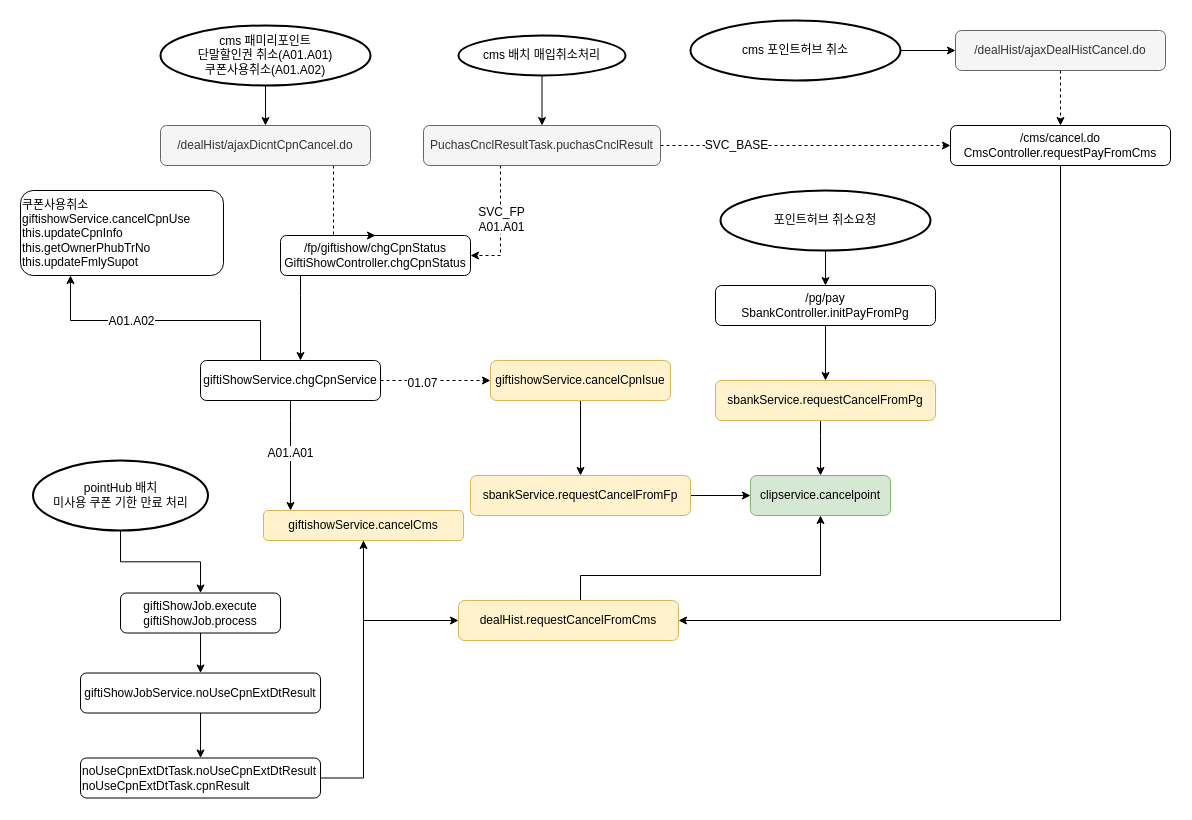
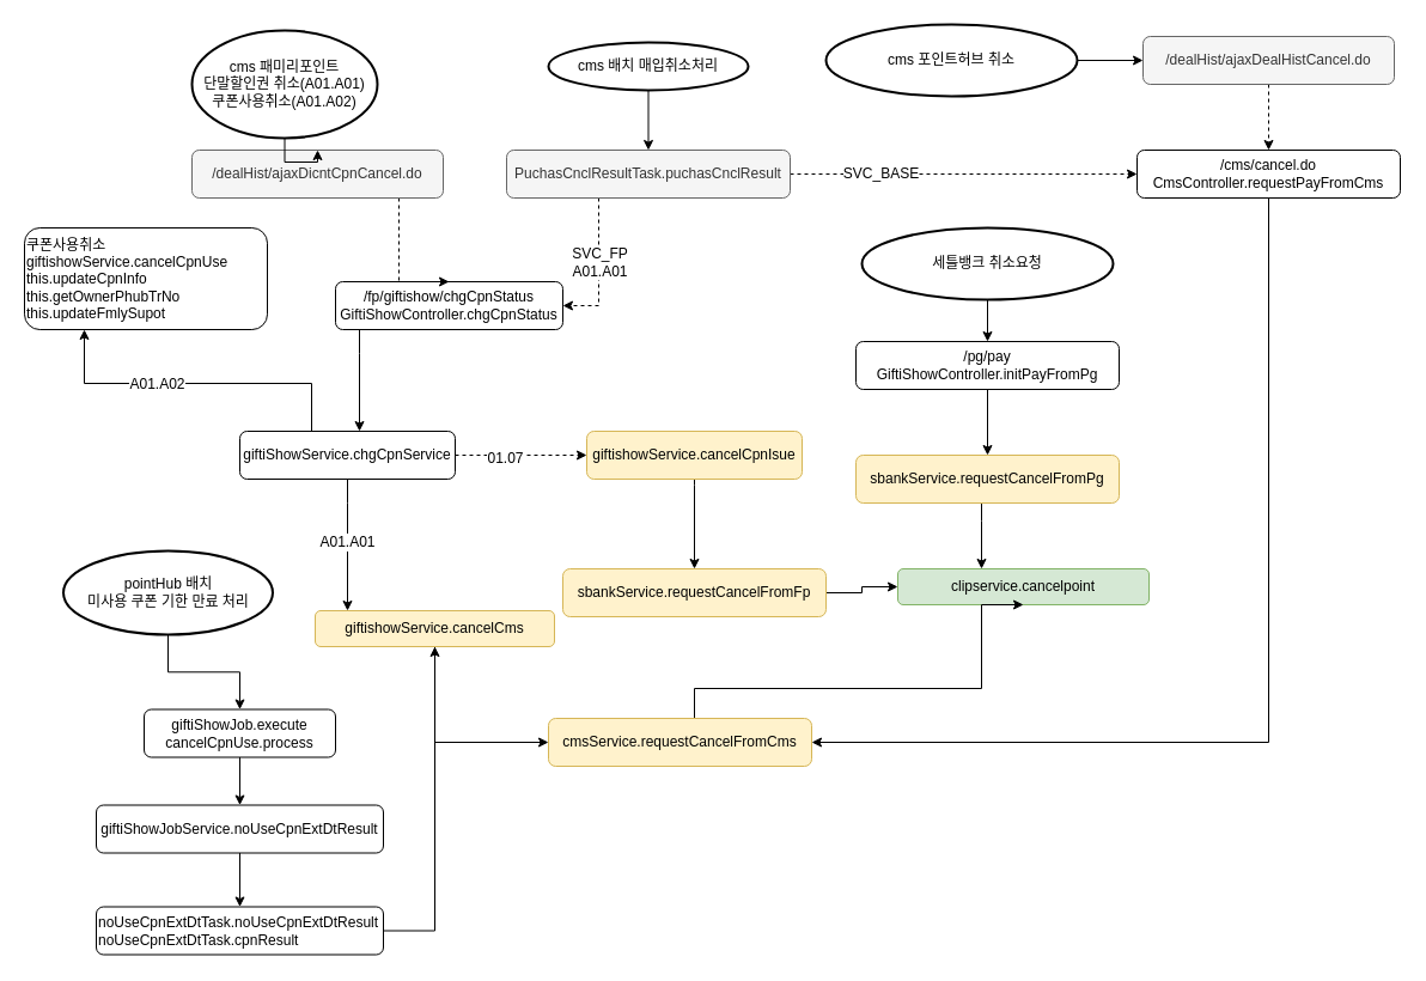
  <mxCell id="0" />
  <mxCell id="1" parent="0" />
- <mxCell id="2" value="clipservice.cancelpoint" style="rounded=1;whiteSpace=wrap;html=1;fontSize=12;fillColor=#d5e8d4;strokeColor=#82b366;" parent="1" vertex="1"><mxGeometry x="750" y="475" width="140" height="40" as="geometry" /></mxCell>
+ <mxCell id="2" value="clipservice.cancelpoint" style="rounded=1;whiteSpace=wrap;html=1;fontSize=12;fillColor=#d5e8d4;strokeColor=#82b366;" parent="1" vertex="1"><mxGeometry x="750" y="475" width="210" height="30" as="geometry" /></mxCell>
  <mxCell id="3" style="edgeStyle=orthogonalEdgeStyle;rounded=0;orthogonalLoop=1;jettySize=auto;html=1;entryX=0.5;entryY=1;entryDx=0;entryDy=0;strokeColor=#000000;fontSize=12;" parent="1" source="4" target="2" edge="1"><mxGeometry relative="1" as="geometry"><Array as="points"><mxPoint x="580" y="575" /><mxPoint x="820" y="575" /></Array></mxGeometry></mxCell>
- <mxCell id="4" value="dealHist.requestCancelFromCms" style="rounded=1;whiteSpace=wrap;html=1;fontSize=12;fillColor=#fff2cc;strokeColor=#d6b656;" parent="1" vertex="1"><mxGeometry x="458" y="600" width="220" height="40" as="geometry" /></mxCell>
+ <mxCell id="4" value="cmsService.requestCancelFromCms" style="rounded=1;whiteSpace=wrap;html=1;fontSize=12;fillColor=#fff2cc;strokeColor=#d6b656;" parent="1" vertex="1"><mxGeometry x="458" y="600" width="220" height="40" as="geometry" /></mxCell>
  <mxCell id="5" style="edgeStyle=orthogonalEdgeStyle;rounded=0;orthogonalLoop=1;jettySize=auto;html=1;entryX=0;entryY=0.5;entryDx=0;entryDy=0;strokeColor=#000000;fontSize=12;" parent="1" source="6" target="4" edge="1"><mxGeometry relative="1" as="geometry" /></mxCell>
  <mxCell id="6" value="giftishowService.cancelCms" style="rounded=1;whiteSpace=wrap;html=1;fontSize=12;fillColor=#fff2cc;strokeColor=#d6b656;" parent="1" vertex="1"><mxGeometry x="263" y="510" width="200" height="30" as="geometry" /></mxCell>
  <mxCell id="7" style="edgeStyle=orthogonalEdgeStyle;rounded=0;orthogonalLoop=1;jettySize=auto;html=1;fontSize=12;exitX=0.5;exitY=1;exitDx=0;exitDy=0;" parent="1" source="13" target="6" edge="1"><mxGeometry relative="1" as="geometry"><mxPoint x="290" y="435" as="sourcePoint" /><Array as="points"><mxPoint x="290" y="420" /><mxPoint x="290" y="420" /></Array></mxGeometry></mxCell>
  <mxCell id="8" value="A01.A01" style="text;html=1;resizable=0;points=[];align=center;verticalAlign=middle;labelBackgroundColor=#ffffff;fontSize=12;" parent="7" vertex="1" connectable="0"><mxGeometry x="-0.058" y="-1" relative="1" as="geometry"><mxPoint as="offset" /></mxGeometry></mxCell>
  <mxCell id="9" style="edgeStyle=orthogonalEdgeStyle;rounded=0;orthogonalLoop=1;jettySize=auto;html=1;strokeColor=#000000;fontSize=12;" parent="1" source="13" target="40" edge="1"><mxGeometry relative="1" as="geometry"><Array as="points"><mxPoint x="260" y="320" /><mxPoint x="70" y="320" /></Array></mxGeometry></mxCell>
  <mxCell id="10" value="A01.A02" style="text;html=1;resizable=0;points=[];align=center;verticalAlign=middle;labelBackgroundColor=#ffffff;fontSize=12;" parent="9" vertex="1" connectable="0"><mxGeometry x="0.03" y="2" relative="1" as="geometry"><mxPoint x="-28" y="-2" as="offset" /></mxGeometry></mxCell>
  <mxCell id="11" style="edgeStyle=orthogonalEdgeStyle;rounded=0;orthogonalLoop=1;jettySize=auto;html=1;entryX=0;entryY=0.5;entryDx=0;entryDy=0;dashed=1;strokeColor=#000000;fontSize=12;" parent="1" source="13" target="51" edge="1"><mxGeometry relative="1" as="geometry" /></mxCell>
  <mxCell id="12" value="01.07" style="text;html=1;resizable=0;points=[];align=center;verticalAlign=middle;labelBackgroundColor=#ffffff;fontSize=12;" parent="11" vertex="1" connectable="0"><mxGeometry x="-0.26" y="-2" relative="1" as="geometry"><mxPoint as="offset" /></mxGeometry></mxCell>
  <mxCell id="13" value="giftiShowService.chgCpnService" style="rounded=1;whiteSpace=wrap;html=1;fontSize=12;" parent="1" vertex="1"><mxGeometry x="200" y="360" width="180" height="40" as="geometry" /></mxCell>
  <mxCell id="14" style="edgeStyle=orthogonalEdgeStyle;rounded=0;orthogonalLoop=1;jettySize=auto;html=1;fontSize=12;" parent="1" source="15" target="13" edge="1"><mxGeometry relative="1" as="geometry"><Array as="points"><mxPoint x="300" y="295" /><mxPoint x="300" y="295" /></Array></mxGeometry></mxCell>
  <mxCell id="15" value="/fp/giftishow/chgCpnStatus&lt;br&gt;GiftiShowController.chgCpnStatus" style="rounded=1;whiteSpace=wrap;html=1;fontSize=12;" parent="1" vertex="1"><mxGeometry x="280" y="235" width="190" height="40" as="geometry" /></mxCell>
  <mxCell id="16" style="edgeStyle=orthogonalEdgeStyle;rounded=0;orthogonalLoop=1;jettySize=auto;html=1;entryX=0.5;entryY=0;entryDx=0;entryDy=0;fontSize=12;dashed=1;" parent="1" source="17" target="15" edge="1"><mxGeometry relative="1" as="geometry"><Array as="points"><mxPoint x="333" y="195" /><mxPoint x="333" y="195" /></Array></mxGeometry></mxCell>
  <mxCell id="17" value="/dealHist/ajaxDicntCpnCancel.do" style="rounded=1;whiteSpace=wrap;html=1;fontSize=12;fillColor=#f5f5f5;strokeColor=#666666;fontColor=#333333;" parent="1" vertex="1"><mxGeometry x="160" y="125" width="210" height="40" as="geometry" /></mxCell>
  <mxCell id="18" style="edgeStyle=orthogonalEdgeStyle;rounded=0;orthogonalLoop=1;jettySize=auto;html=1;entryX=0.5;entryY=0;entryDx=0;entryDy=0;strokeColor=#000000;fontSize=12;" parent="1" source="19" target="21" edge="1"><mxGeometry relative="1" as="geometry" /></mxCell>
- <mxCell id="19" value="giftiShowJob.execute&lt;br&gt;giftiShowJob.process" style="rounded=1;whiteSpace=wrap;html=1;fontSize=12;" parent="1" vertex="1"><mxGeometry x="120" y="592.5" width="160" height="40" as="geometry" /></mxCell>
+ <mxCell id="19" value="giftiShowJob.execute&lt;br&gt;cancelCpnUse.process" style="rounded=1;whiteSpace=wrap;html=1;fontSize=12;" parent="1" vertex="1"><mxGeometry x="120" y="592.5" width="160" height="40" as="geometry" /></mxCell>
  <mxCell id="20" style="edgeStyle=orthogonalEdgeStyle;rounded=0;orthogonalLoop=1;jettySize=auto;html=1;entryX=0.5;entryY=0;entryDx=0;entryDy=0;strokeColor=#000000;fontSize=12;" parent="1" source="21" target="23" edge="1"><mxGeometry relative="1" as="geometry" /></mxCell>
  <mxCell id="21" value="giftiShowJobService.noUseCpnExtDtResult" style="rounded=1;whiteSpace=wrap;html=1;fontSize=12;" parent="1" vertex="1"><mxGeometry x="80" y="672.5" width="240" height="40" as="geometry" /></mxCell>
  <mxCell id="22" style="edgeStyle=orthogonalEdgeStyle;rounded=0;orthogonalLoop=1;jettySize=auto;html=1;entryX=0.5;entryY=1;entryDx=0;entryDy=0;fontSize=12;exitX=1;exitY=0.5;exitDx=0;exitDy=0;" parent="1" source="23" target="6" edge="1"><mxGeometry relative="1" as="geometry" /></mxCell>
  <mxCell id="23" value="noUseCpnExtDtTask.noUseCpnExtDtResult&lt;br&gt;noUseCpnExtDtTask.cpnResult" style="rounded=1;whiteSpace=wrap;html=1;fontSize=12;align=left;" parent="1" vertex="1"><mxGeometry x="80" y="757.5" width="240" height="40" as="geometry" /></mxCell>
  <mxCell id="24" style="edgeStyle=orthogonalEdgeStyle;rounded=0;orthogonalLoop=1;jettySize=auto;html=1;entryX=0.5;entryY=0;entryDx=0;entryDy=0;fontSize=12;" parent="1" source="25" target="17" edge="1"><mxGeometry relative="1" as="geometry" /></mxCell>
- <mxCell id="25" value="&lt;span style=&quot;white-space: normal&quot;&gt;cms 패미리포인트 &lt;br&gt;단말할인권 취소(A01.A01)&lt;br&gt;쿠폰사용취소(A01.A02)&lt;br&gt;&lt;/span&gt;" style="strokeWidth=2;html=1;shape=mxgraph.flowchart.start_1;whiteSpace=wrap;fontSize=12;align=center;" parent="1" vertex="1"><mxGeometry x="160" y="25" width="210" height="60" as="geometry" /></mxCell>
+ <mxCell id="25" value="&lt;span style=&quot;white-space: normal&quot;&gt;cms 패미리포인트 &lt;br&gt;단말할인권 취소(A01.A01)&lt;br&gt;쿠폰사용취소(A01.A02)&lt;br&gt;&lt;/span&gt;" style="strokeWidth=2;html=1;shape=mxgraph.flowchart.start_1;whiteSpace=wrap;fontSize=12;align=center;" parent="1" vertex="1"><mxGeometry x="160" y="25" width="155" height="90" as="geometry" /></mxCell>
  <mxCell id="26" style="edgeStyle=orthogonalEdgeStyle;rounded=0;orthogonalLoop=1;jettySize=auto;html=1;entryX=0.5;entryY=0;entryDx=0;entryDy=0;strokeColor=#000000;fontSize=12;" parent="1" source="27" target="19" edge="1"><mxGeometry relative="1" as="geometry" /></mxCell>
- <mxCell id="27" value="pointHub 배치&lt;br&gt;미사용 쿠폰 기한 만료 처리" style="strokeWidth=2;html=1;shape=mxgraph.flowchart.start_1;whiteSpace=wrap;fontSize=12;align=center;" parent="1" vertex="1"><mxGeometry x="32.5" y="460" width="175" height="70" as="geometry" /></mxCell>
+ <mxCell id="27" value="pointHub 배치&lt;br&gt;미사용 쿠폰 기한 만료 처리" style="strokeWidth=2;html=1;shape=mxgraph.flowchart.start_1;whiteSpace=wrap;fontSize=12;align=center;" parent="1" vertex="1"><mxGeometry x="52.5" y="460" width="175" height="70" as="geometry" /></mxCell>
  <mxCell id="28" style="edgeStyle=orthogonalEdgeStyle;rounded=0;orthogonalLoop=1;jettySize=auto;html=1;entryX=0;entryY=0.5;entryDx=0;entryDy=0;strokeColor=#000000;fontSize=12;" parent="1" source="29" target="31" edge="1"><mxGeometry relative="1" as="geometry" /></mxCell>
  <mxCell id="29" value="&lt;span style=&quot;white-space: normal&quot;&gt;cms 포인트허브 취소&lt;/span&gt;" style="strokeWidth=2;html=1;shape=mxgraph.flowchart.start_1;whiteSpace=wrap;fontSize=12;align=center;" parent="1" vertex="1"><mxGeometry x="690" y="20" width="210" height="60" as="geometry" /></mxCell>
  <mxCell id="30" style="edgeStyle=orthogonalEdgeStyle;rounded=0;orthogonalLoop=1;jettySize=auto;html=1;entryX=0.5;entryY=0;entryDx=0;entryDy=0;strokeColor=#000000;fontSize=12;dashed=1;" parent="1" source="31" target="33" edge="1"><mxGeometry relative="1" as="geometry" /></mxCell>
  <mxCell id="31" value="/dealHist/ajaxDealHistCancel.do" style="rounded=1;whiteSpace=wrap;html=1;fontSize=12;fillColor=#f5f5f5;strokeColor=#666666;fontColor=#333333;" parent="1" vertex="1"><mxGeometry x="955" y="30" width="210" height="40" as="geometry" /></mxCell>
  <mxCell id="32" style="edgeStyle=orthogonalEdgeStyle;rounded=0;orthogonalLoop=1;jettySize=auto;html=1;entryX=1;entryY=0.5;entryDx=0;entryDy=0;strokeColor=#000000;fontSize=12;" parent="1" source="33" target="4" edge="1"><mxGeometry relative="1" as="geometry"><Array as="points"><mxPoint x="1060" y="620" /></Array></mxGeometry></mxCell>
  <mxCell id="33" value="/cms/cancel.do&lt;br&gt;CmsController.requestPayFromCms" style="rounded=1;whiteSpace=wrap;html=1;fontSize=12;" parent="1" vertex="1"><mxGeometry x="950" y="125" width="220" height="40" as="geometry" /></mxCell>
  <mxCell id="34" style="edgeStyle=orthogonalEdgeStyle;rounded=0;orthogonalLoop=1;jettySize=auto;html=1;strokeColor=#000000;fontSize=12;entryX=0.5;entryY=0;entryDx=0;entryDy=0;" parent="1" source="35" target="37" edge="1"><mxGeometry relative="1" as="geometry"><mxPoint x="770" y="210" as="targetPoint" /></mxGeometry></mxCell>
- <mxCell id="35" value="&lt;span style=&quot;white-space: normal&quot;&gt;포인트허브 취소요청&lt;br&gt;&lt;/span&gt;" style="strokeWidth=2;html=1;shape=mxgraph.flowchart.start_1;whiteSpace=wrap;fontSize=12;align=center;" parent="1" vertex="1"><mxGeometry x="720" y="190" width="210" height="60" as="geometry" /></mxCell>
+ <mxCell id="35" value="&lt;span style=&quot;white-space: normal&quot;&gt;세틀뱅크 취소요청&lt;br&gt;&lt;/span&gt;" style="strokeWidth=2;html=1;shape=mxgraph.flowchart.start_1;whiteSpace=wrap;fontSize=12;align=center;" parent="1" vertex="1"><mxGeometry x="720" y="190" width="210" height="60" as="geometry" /></mxCell>
  <mxCell id="36" style="edgeStyle=orthogonalEdgeStyle;rounded=0;orthogonalLoop=1;jettySize=auto;html=1;entryX=0.5;entryY=0;entryDx=0;entryDy=0;strokeColor=#000000;fontSize=12;" parent="1" source="37" target="39" edge="1"><mxGeometry relative="1" as="geometry" /></mxCell>
- <mxCell id="37" value="/pg/pay&lt;br&gt;SbankController.initPayFromPg" style="rounded=1;whiteSpace=wrap;html=1;fontSize=12;" parent="1" vertex="1"><mxGeometry x="715" y="285" width="220" height="40" as="geometry" /></mxCell>
+ <mxCell id="37" value="/pg/pay&lt;br&gt;GiftiShowController.initPayFromPg" style="rounded=1;whiteSpace=wrap;html=1;fontSize=12;" parent="1" vertex="1"><mxGeometry x="715" y="285" width="220" height="40" as="geometry" /></mxCell>
  <mxCell id="38" style="edgeStyle=orthogonalEdgeStyle;rounded=0;orthogonalLoop=1;jettySize=auto;html=1;strokeColor=#000000;fontSize=12;" parent="1" source="39" target="2" edge="1"><mxGeometry relative="1" as="geometry"><Array as="points"><mxPoint x="820" y="435" /><mxPoint x="820" y="435" /></Array></mxGeometry></mxCell>
  <mxCell id="39" value="sbankService.requestCancelFromPg" style="rounded=1;whiteSpace=wrap;html=1;fontSize=12;fillColor=#fff2cc;strokeColor=#d6b656;" parent="1" vertex="1"><mxGeometry x="715" y="380" width="220" height="40" as="geometry" /></mxCell>
  <mxCell id="40" value="쿠폰사용취소&lt;br&gt;giftishowService.cancelCpnUse&lt;br&gt;this.updateCpnInfo&lt;br&gt;this.getOwnerPhubTrNo&lt;br&gt;this.updateFmlySupot" style="rounded=1;whiteSpace=wrap;html=1;fontSize=12;align=left;" parent="1" vertex="1"><mxGeometry x="20" y="190" width="203" height="85" as="geometry" /></mxCell>
  <mxCell id="41" style="edgeStyle=orthogonalEdgeStyle;rounded=0;orthogonalLoop=1;jettySize=auto;html=1;entryX=0.5;entryY=0;entryDx=0;entryDy=0;strokeColor=#000000;fontSize=12;" parent="1" source="42" target="47" edge="1"><mxGeometry relative="1" as="geometry" /></mxCell>
  <mxCell id="42" value="&lt;span style=&quot;white-space: normal&quot;&gt;cms 배치 매입취소처리&lt;br&gt;&lt;/span&gt;" style="strokeWidth=2;html=1;shape=mxgraph.flowchart.start_1;whiteSpace=wrap;fontSize=12;align=center;" parent="1" vertex="1"><mxGeometry x="458" y="35" width="167" height="40" as="geometry" /></mxCell>
  <mxCell id="43" style="edgeStyle=orthogonalEdgeStyle;rounded=0;orthogonalLoop=1;jettySize=auto;html=1;entryX=1;entryY=0.5;entryDx=0;entryDy=0;strokeColor=#000000;fontSize=12;dashed=1;" parent="1" source="47" target="15" edge="1"><mxGeometry relative="1" as="geometry"><Array as="points"><mxPoint x="500" y="255" /></Array></mxGeometry></mxCell>
  <mxCell id="44" value="SVC_FP&lt;br&gt;A01.A01" style="text;html=1;resizable=0;points=[];align=center;verticalAlign=middle;labelBackgroundColor=#ffffff;fontSize=12;" parent="43" vertex="1" connectable="0"><mxGeometry x="-0.121" relative="1" as="geometry"><mxPoint as="offset" /></mxGeometry></mxCell>
  <mxCell id="45" style="edgeStyle=orthogonalEdgeStyle;rounded=0;orthogonalLoop=1;jettySize=auto;html=1;entryX=0;entryY=0.5;entryDx=0;entryDy=0;strokeColor=#000000;fontSize=12;dashed=1;" parent="1" source="47" target="33" edge="1"><mxGeometry relative="1" as="geometry"><Array as="points"><mxPoint x="870" y="145" /><mxPoint x="870" y="145" /></Array></mxGeometry></mxCell>
  <mxCell id="46" value="SVC_BASE" style="text;html=1;resizable=0;points=[];align=center;verticalAlign=middle;labelBackgroundColor=#ffffff;fontSize=12;" parent="45" vertex="1" connectable="0"><mxGeometry x="-0.483" y="1" relative="1" as="geometry"><mxPoint as="offset" /></mxGeometry></mxCell>
  <mxCell id="47" value="PuchasCnclResultTask.puchasCnclResult" style="rounded=1;whiteSpace=wrap;html=1;fontSize=12;fillColor=#f5f5f5;strokeColor=#666666;fontColor=#333333;" parent="1" vertex="1"><mxGeometry x="423" y="125" width="237" height="40" as="geometry" /></mxCell>
  <mxCell id="48" style="edgeStyle=orthogonalEdgeStyle;rounded=0;orthogonalLoop=1;jettySize=auto;html=1;strokeColor=#000000;fontSize=12;" parent="1" source="51" target="50" edge="1"><mxGeometry relative="1" as="geometry"><Array as="points"><mxPoint x="580" y="405" /><mxPoint x="580" y="405" /></Array></mxGeometry></mxCell>
  <mxCell id="49" style="edgeStyle=orthogonalEdgeStyle;rounded=0;orthogonalLoop=1;jettySize=auto;html=1;strokeColor=#000000;fontSize=12;" parent="1" source="50" target="2" edge="1"><mxGeometry relative="1" as="geometry" /></mxCell>
  <mxCell id="50" value="sbankService.requestCancelFromFp" style="rounded=1;whiteSpace=wrap;html=1;fontSize=12;fillColor=#fff2cc;strokeColor=#d6b656;" parent="1" vertex="1"><mxGeometry x="470" y="475" width="220" height="40" as="geometry" /></mxCell>
  <mxCell id="51" value="giftishowService.cancelCpnIsue" style="rounded=1;whiteSpace=wrap;html=1;fontSize=12;fillColor=#fff2cc;strokeColor=#d6b656;" parent="1" vertex="1"><mxGeometry x="490" y="360" width="180" height="40" as="geometry" /></mxCell>
  <mxCell id="52" style="edgeStyle=orthogonalEdgeStyle;rounded=0;orthogonalLoop=1;jettySize=auto;html=1;exitX=0.5;exitY=1;exitDx=0;exitDy=0;dashed=1;strokeColor=#000000;fontSize=12;" parent="1" source="13" target="13" edge="1"><mxGeometry relative="1" as="geometry" /></mxCell>
